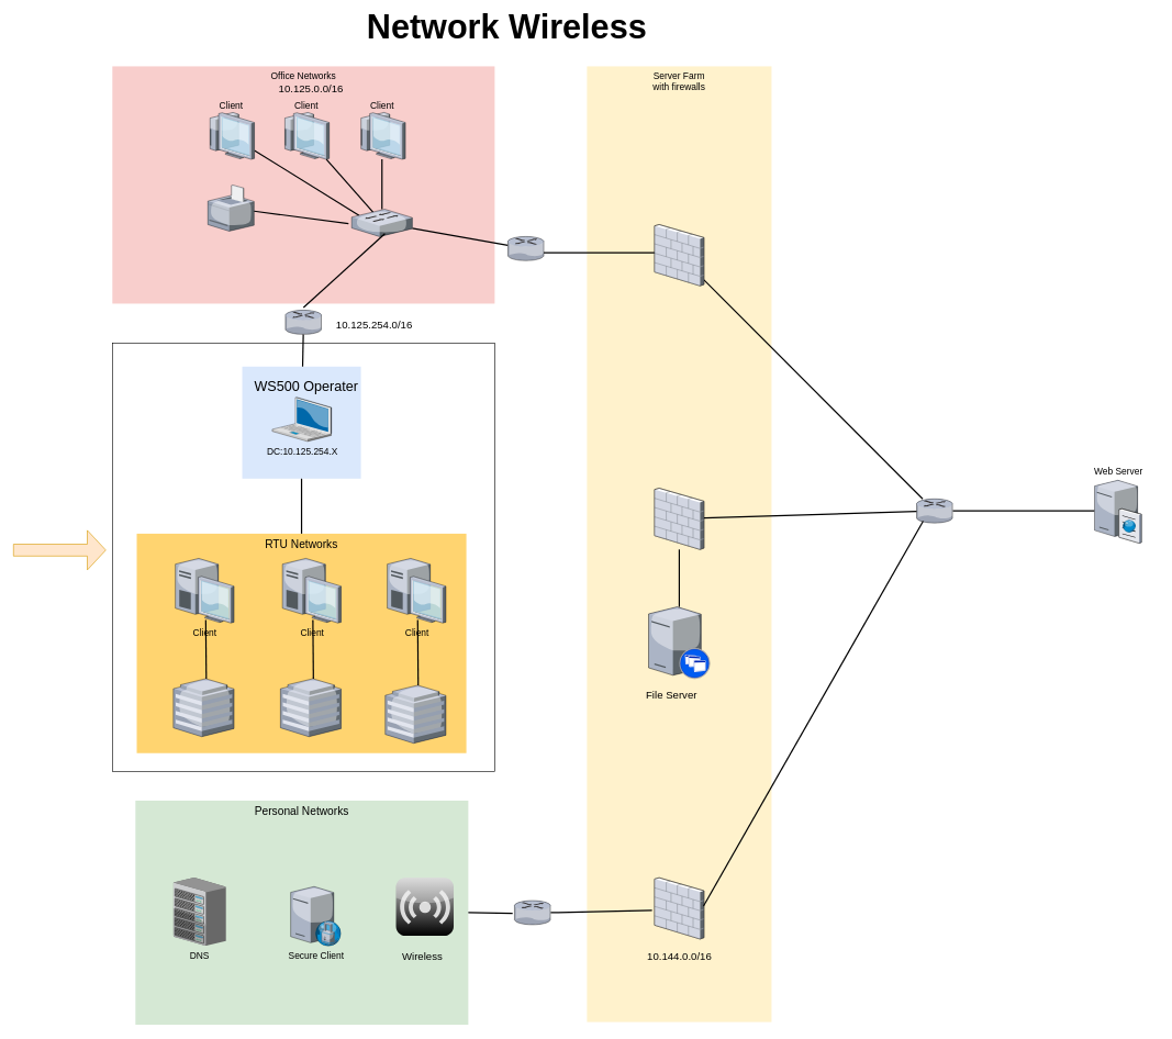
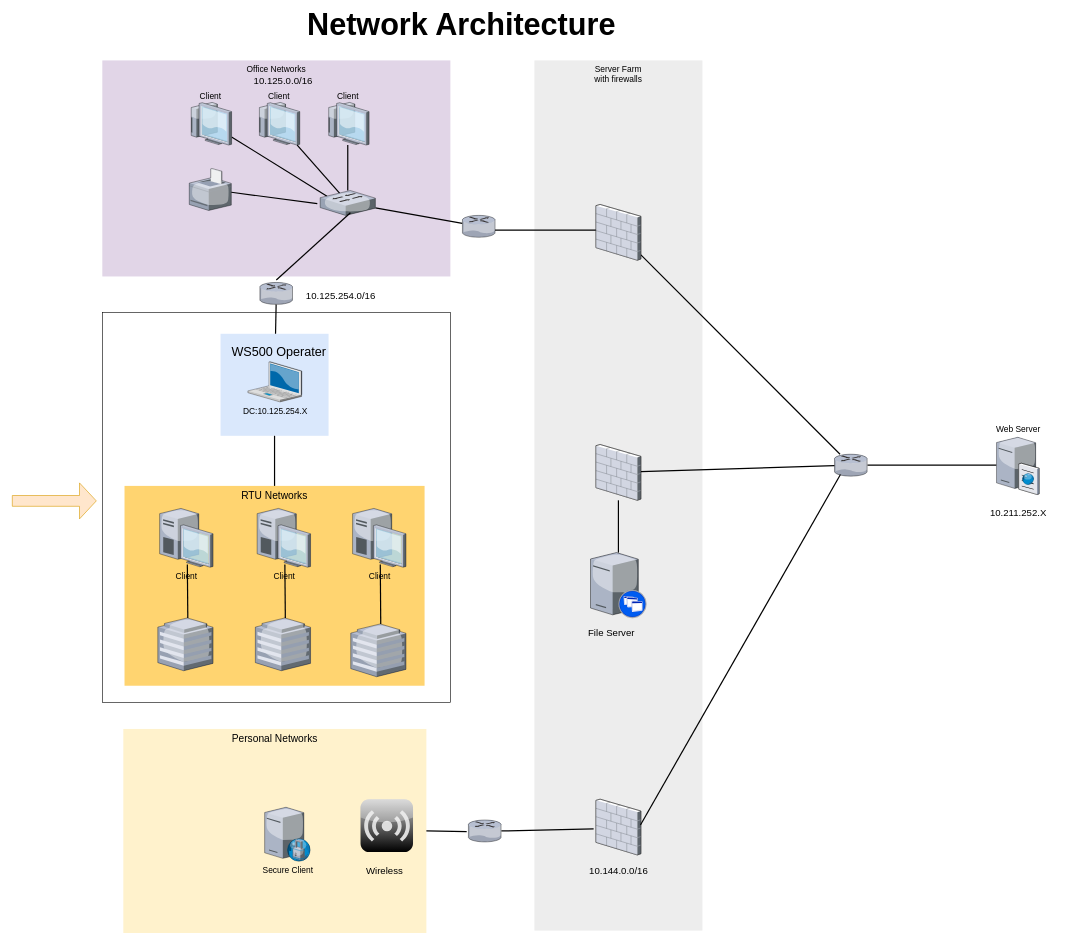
  <mxCell id="0" style=";html=1;" />
  <mxCell id="1" style=";html=1;" parent="0" />
  <mxCell id="2" value="" style="rounded=0;whiteSpace=wrap;html=1;" vertex="1" parent="1"><mxGeometry x="170" y="520" width="580" height="650" as="geometry" /></mxCell>
- <mxCell id="3" value="Office Networks" style="whiteSpace=wrap;html=1;fillColor=#f8cecc;fontSize=14;strokeColor=none;verticalAlign=top;" parent="1" vertex="1"><mxGeometry x="170" y="100" width="580" height="360" as="geometry" /></mxCell>
- <mxCell id="4" value="&lt;font style=&quot;font-size: 17px;&quot;&gt;Personal Networks&lt;/font&gt;" style="whiteSpace=wrap;html=1;fillColor=#d5e8d4;fontSize=14;strokeColor=none;verticalAlign=top;" parent="1" vertex="1"><mxGeometry x="205" y="1214" width="505" height="340" as="geometry" /></mxCell>
- <mxCell id="5" value="Server Farm&lt;div&gt;with firewalls&lt;/div&gt;" style="whiteSpace=wrap;html=1;fillColor=#fff2cc;fontSize=14;strokeColor=none;verticalAlign=top;" parent="1" vertex="1"><mxGeometry x="890" y="100" width="280" height="1450" as="geometry" /></mxCell>
+ <mxCell id="3" value="Office Networks" style="whiteSpace=wrap;html=1;fillColor=#e1d5e7;fontSize=14;strokeColor=none;verticalAlign=top;" parent="1" vertex="1"><mxGeometry x="170" y="100" width="580" height="360" as="geometry" /></mxCell>
+ <mxCell id="4" value="&lt;font style=&quot;font-size: 17px;&quot;&gt;Personal Networks&lt;/font&gt;" style="whiteSpace=wrap;html=1;fillColor=#fff2cc;fontSize=14;strokeColor=none;verticalAlign=top;" parent="1" vertex="1"><mxGeometry x="205" y="1214" width="505" height="340" as="geometry" /></mxCell>
+ <mxCell id="5" value="Server Farm&lt;div&gt;with firewalls&lt;/div&gt;" style="whiteSpace=wrap;html=1;fillColor=#EDEDED;fontSize=14;strokeColor=none;verticalAlign=top;" parent="1" vertex="1"><mxGeometry x="890" y="100" width="280" height="1450" as="geometry" /></mxCell>
  <mxCell id="6" value="" style="whiteSpace=wrap;html=1;fillColor=#dae8fc;fontSize=14;strokeColor=none;verticalAlign=top;" parent="1" vertex="1"><mxGeometry x="367" y="555.5" width="180" height="170" as="geometry" /></mxCell>
  <mxCell id="7" value="&lt;font style=&quot;font-size: 17px;&quot;&gt;RTU Networks&lt;/font&gt;" style="whiteSpace=wrap;html=1;fillColor=#FFD470;gradientColor=none;fontSize=14;strokeColor=none;verticalAlign=top;" parent="1" vertex="1"><mxGeometry x="207" y="809" width="500" height="333" as="geometry" /></mxCell>
  <mxCell id="8" value="DC:10.125.254.X" style="verticalLabelPosition=bottom;aspect=fixed;html=1;verticalAlign=top;strokeColor=none;shape=mxgraph.citrix.laptop_2;fillColor=#66B2FF;gradientColor=#0066CC;fontSize=14;" parent="1" vertex="1"><mxGeometry x="412.53" y="602" width="89.94" height="67.07" as="geometry" /></mxCell>
  <mxCell id="9" value="Client" style="verticalLabelPosition=bottom;aspect=fixed;html=1;verticalAlign=top;strokeColor=none;shape=mxgraph.citrix.desktop;fillColor=#66B2FF;gradientColor=#0066CC;fontSize=14;" parent="1" vertex="1"><mxGeometry x="265.5" y="846.5" width="89" height="98" as="geometry" /></mxCell>
  <mxCell id="10" style="edgeStyle=none;rounded=0;html=1;startSize=10;endSize=10;jettySize=auto;orthogonalLoop=1;fontSize=14;endArrow=none;endFill=0;strokeWidth=2;" parent="1" source="11" target="21" edge="1"><mxGeometry relative="1" as="geometry"><mxPoint x="1027" y="896" as="targetPoint" /></mxGeometry></mxCell>
  <mxCell id="11" value="" style="verticalLabelPosition=bottom;aspect=fixed;html=1;verticalAlign=top;strokeColor=none;shape=mxgraph.citrix.xenapp_server;fillColor=#66B2FF;gradientColor=#0066CC;fontSize=14;" parent="1" vertex="1"><mxGeometry x="983.5" y="920.09" width="93" height="108.91" as="geometry" /></mxCell>
  <mxCell id="12" style="edgeStyle=none;rounded=0;html=1;startSize=10;endSize=10;jettySize=auto;orthogonalLoop=1;fontSize=14;endArrow=none;endFill=0;strokeWidth=2;exitX=0.989;exitY=0.672;exitDx=0;exitDy=0;exitPerimeter=0;entryX=0.159;entryY=0.46;entryDx=0;entryDy=0;entryPerimeter=0;" parent="1" source="33" target="19" edge="1"><mxGeometry relative="1" as="geometry"><mxPoint x="994.868" y="392.065" as="sourcePoint" /></mxGeometry></mxCell>
  <mxCell id="13" style="edgeStyle=none;rounded=0;html=1;startSize=10;endSize=10;jettySize=auto;orthogonalLoop=1;fontSize=14;endArrow=none;endFill=0;strokeWidth=2;" parent="1" source="15" target="16" edge="1"><mxGeometry relative="1" as="geometry" /></mxCell>
  <mxCell id="14" style="edgeStyle=none;rounded=0;html=1;startSize=10;endSize=10;jettySize=auto;orthogonalLoop=1;fontSize=14;endArrow=none;endFill=0;strokeWidth=2;" parent="1" source="33" target="26" edge="1"><mxGeometry relative="1" as="geometry" /></mxCell>
  <mxCell id="15" value="" style="verticalLabelPosition=bottom;aspect=fixed;html=1;verticalAlign=top;strokeColor=none;shape=mxgraph.citrix.router;fillColor=#66B2FF;gradientColor=#0066CC;fontSize=14;" parent="1" vertex="1"><mxGeometry x="1390" y="756.25" width="55" height="36.5" as="geometry" /></mxCell>
  <mxCell id="16" value="Web Server" style="verticalLabelPosition=top;aspect=fixed;html=1;verticalAlign=bottom;strokeColor=none;shape=mxgraph.citrix.cache_server;fillColor=#66B2FF;gradientColor=#0066CC;fontSize=14;labelPosition=center;align=center;" parent="1" vertex="1"><mxGeometry x="1660" y="725.75" width="71" height="97.5" as="geometry" /></mxCell>
- <mxCell id="17" value="DNS" style="verticalLabelPosition=bottom;aspect=fixed;html=1;verticalAlign=top;strokeColor=none;shape=mxgraph.citrix.chassis;fillColor=#66B2FF;gradientColor=#0066CC;fontSize=14;" parent="1" vertex="1"><mxGeometry x="262.5" y="1331" width="79.79" height="103" as="geometry" /></mxCell>
  <mxCell id="18" style="edgeStyle=none;rounded=0;html=1;startSize=10;endSize=10;jettySize=auto;orthogonalLoop=1;fontSize=14;endArrow=none;endFill=0;strokeWidth=2;" parent="1" source="19" target="15" edge="1"><mxGeometry relative="1" as="geometry" /></mxCell>
  <mxCell id="19" value="" style="verticalLabelPosition=bottom;aspect=fixed;html=1;verticalAlign=top;strokeColor=none;shape=mxgraph.citrix.firewall;fillColor=#66B2FF;gradientColor=#0066CC;fontSize=14;" parent="1" vertex="1"><mxGeometry x="992.5" y="340" width="75" height="93" as="geometry" /></mxCell>
  <mxCell id="20" style="edgeStyle=none;rounded=0;html=1;startSize=10;endSize=10;jettySize=auto;orthogonalLoop=1;fontSize=14;endArrow=none;endFill=0;strokeWidth=2;" parent="1" source="21" target="15" edge="1"><mxGeometry relative="1" as="geometry" /></mxCell>
  <mxCell id="21" value="" style="verticalLabelPosition=bottom;aspect=fixed;html=1;verticalAlign=top;strokeColor=none;shape=mxgraph.citrix.firewall;fillColor=#66B2FF;gradientColor=#0066CC;fontSize=14;" parent="1" vertex="1"><mxGeometry x="992.5" y="740" width="75" height="93" as="geometry" /></mxCell>
  <mxCell id="22" value="Secure Client" style="verticalLabelPosition=bottom;aspect=fixed;html=1;verticalAlign=top;strokeColor=none;shape=mxgraph.citrix.proxy_server;fillColor=#66B2FF;gradientColor=#0066CC;fontSize=14;" parent="1" vertex="1"><mxGeometry x="440.5" y="1344.5" width="76.5" height="90" as="geometry" /></mxCell>
  <mxCell id="23" style="edgeStyle=none;rounded=0;html=1;startSize=10;endSize=10;jettySize=auto;orthogonalLoop=1;fontSize=14;endArrow=none;endFill=0;strokeWidth=2;exitX=0.455;exitY=0.369;exitDx=0;exitDy=0;exitPerimeter=0;" parent="1" source="26" target="29" edge="1"><mxGeometry relative="1" as="geometry" /></mxCell>
  <mxCell id="24" style="edgeStyle=none;rounded=0;html=1;startSize=10;endSize=10;jettySize=auto;orthogonalLoop=1;fontSize=14;endArrow=none;endFill=0;strokeWidth=2;exitX=0.124;exitY=0.231;exitDx=0;exitDy=0;exitPerimeter=0;" parent="1" source="26" target="28" edge="1"><mxGeometry relative="1" as="geometry" /></mxCell>
  <mxCell id="25" style="edgeStyle=none;rounded=0;html=1;startSize=10;endSize=10;jettySize=auto;orthogonalLoop=1;fontSize=14;endArrow=none;endFill=0;strokeWidth=2;" parent="1" source="26" target="27" edge="1"><mxGeometry relative="1" as="geometry" /></mxCell>
  <mxCell id="26" value="" style="verticalLabelPosition=bottom;aspect=fixed;html=1;verticalAlign=top;strokeColor=none;shape=mxgraph.citrix.switch;fillColor=#66B2FF;gradientColor=#0066CC;fontSize=14;" parent="1" vertex="1"><mxGeometry x="533" y="316.75" width="92" height="41.5" as="geometry" /></mxCell>
  <mxCell id="27" value="Client" style="verticalLabelPosition=top;aspect=fixed;html=1;verticalAlign=bottom;strokeColor=none;shape=mxgraph.citrix.thin_client;fillColor=#66B2FF;gradientColor=#0066CC;fontSize=14;labelPosition=center;align=center;" parent="1" vertex="1"><mxGeometry x="543.5" y="170" width="71" height="71" as="geometry" /></mxCell>
  <mxCell id="28" value="Client" style="verticalLabelPosition=top;aspect=fixed;html=1;verticalAlign=bottom;strokeColor=none;shape=mxgraph.citrix.thin_client;fillColor=#66B2FF;gradientColor=#0066CC;fontSize=14;labelPosition=center;align=center;" parent="1" vertex="1"><mxGeometry x="314.4" y="170" width="71" height="71" as="geometry" /></mxCell>
  <mxCell id="29" value="Client" style="verticalLabelPosition=top;aspect=fixed;html=1;verticalAlign=bottom;strokeColor=none;shape=mxgraph.citrix.thin_client;fillColor=#66B2FF;gradientColor=#0066CC;fontSize=14;labelPosition=center;align=center;" parent="1" vertex="1"><mxGeometry x="428" y="170" width="71" height="71" as="geometry" /></mxCell>
- <mxCell id="30" value="&lt;font style=&quot;font-size: 51px;&quot;&gt;&amp;nbsp;Network Wireless&lt;/font&gt;" style="text;strokeColor=none;fillColor=none;html=1;fontSize=24;fontStyle=1;verticalAlign=middle;align=center;" parent="1" vertex="1"><mxGeometry x="330" y="20" width="861" height="40" as="geometry" /></mxCell>
+ <mxCell id="30" value="&lt;font style=&quot;font-size: 51px;&quot;&gt;&amp;nbsp;Network Architecture&lt;/font&gt;" style="text;strokeColor=none;fillColor=none;html=1;fontSize=24;fontStyle=1;verticalAlign=middle;align=center;" parent="1" vertex="1"><mxGeometry x="330" y="20" width="861" height="40" as="geometry" /></mxCell>
+ <mxCell id="31" value="&lt;font style=&quot;font-size: 16px;&quot;&gt;10.211.252.X&lt;/font&gt;" style="text;html=1;align=center;verticalAlign=middle;resizable=0;points=[];autosize=1;strokeColor=none;fillColor=none;" vertex="1" parent="1"><mxGeometry x="1635.5" y="839" width="120" height="30" as="geometry" /></mxCell>
  <mxCell id="32" style="edgeStyle=none;rounded=0;html=1;startSize=10;endSize=10;jettySize=auto;orthogonalLoop=1;fontSize=14;endArrow=none;endFill=0;strokeWidth=2;" edge="1" parent="1" source="36" target="6"><mxGeometry relative="1" as="geometry"><mxPoint x="457" y="690.5" as="sourcePoint" /><mxPoint x="627" y="689.5" as="targetPoint" /></mxGeometry></mxCell>
  <mxCell id="33" value="" style="verticalLabelPosition=bottom;aspect=fixed;html=1;verticalAlign=top;strokeColor=none;shape=mxgraph.citrix.router;fillColor=#66B2FF;gradientColor=#0066CC;fontSize=14;" vertex="1" parent="1"><mxGeometry x="770" y="358.25" width="55" height="36.5" as="geometry" /></mxCell>
  <mxCell id="34" value="" style="verticalLabelPosition=bottom;aspect=fixed;html=1;verticalAlign=top;strokeColor=none;shape=mxgraph.citrix.hq_enterprise;fillColor=#66B2FF;gradientColor=#0066CC;fontSize=14;" vertex="1" parent="1"><mxGeometry x="262.5" y="1029" width="92" height="88" as="geometry" /></mxCell>
  <mxCell id="35" style="edgeStyle=none;rounded=0;html=1;startSize=10;endSize=10;jettySize=auto;orthogonalLoop=1;fontSize=14;endArrow=none;endFill=0;strokeWidth=2;entryX=0.543;entryY=0.003;entryDx=0;entryDy=0;entryPerimeter=0;exitX=0.519;exitY=0.953;exitDx=0;exitDy=0;exitPerimeter=0;" edge="1" parent="1" source="9" target="34"><mxGeometry relative="1" as="geometry"><mxPoint x="757" y="726.5" as="sourcePoint" /><mxPoint x="1049" y="236.5" as="targetPoint" /></mxGeometry></mxCell>
  <mxCell id="36" value="" style="verticalLabelPosition=bottom;aspect=fixed;html=1;verticalAlign=top;strokeColor=none;shape=mxgraph.citrix.router;fillColor=#66B2FF;gradientColor=#0066CC;fontSize=14;" vertex="1" parent="1"><mxGeometry x="432.5" y="470" width="55" height="36.5" as="geometry" /></mxCell>
  <mxCell id="37" value="" style="verticalLabelPosition=bottom;aspect=fixed;html=1;verticalAlign=top;strokeColor=none;shape=mxgraph.citrix.firewall;fillColor=#66B2FF;gradientColor=#0066CC;fontSize=14;" vertex="1" parent="1"><mxGeometry x="992.5" y="1331" width="75" height="93" as="geometry" /></mxCell>
  <mxCell id="38" value="Client" style="verticalLabelPosition=bottom;aspect=fixed;html=1;verticalAlign=top;strokeColor=none;shape=mxgraph.citrix.desktop;fillColor=#66B2FF;gradientColor=#0066CC;fontSize=14;" vertex="1" parent="1"><mxGeometry x="428" y="846.5" width="89" height="98" as="geometry" /></mxCell>
  <mxCell id="39" value="" style="verticalLabelPosition=bottom;aspect=fixed;html=1;verticalAlign=top;strokeColor=none;shape=mxgraph.citrix.hq_enterprise;fillColor=#66B2FF;gradientColor=#0066CC;fontSize=14;" vertex="1" parent="1"><mxGeometry x="425" y="1029" width="92" height="88" as="geometry" /></mxCell>
  <mxCell id="40" style="edgeStyle=none;rounded=0;html=1;startSize=10;endSize=10;jettySize=auto;orthogonalLoop=1;fontSize=14;endArrow=none;endFill=0;strokeWidth=2;entryX=0.543;entryY=0.003;entryDx=0;entryDy=0;entryPerimeter=0;exitX=0.519;exitY=0.953;exitDx=0;exitDy=0;exitPerimeter=0;" edge="1" parent="1" source="38" target="39"><mxGeometry relative="1" as="geometry"><mxPoint x="767" y="736.5" as="sourcePoint" /><mxPoint x="1059" y="246.5" as="targetPoint" /></mxGeometry></mxCell>
  <mxCell id="41" value="Client" style="verticalLabelPosition=bottom;aspect=fixed;html=1;verticalAlign=top;strokeColor=none;shape=mxgraph.citrix.desktop;fillColor=#66B2FF;gradientColor=#0066CC;fontSize=14;" vertex="1" parent="1"><mxGeometry x="587" y="846.5" width="89" height="98" as="geometry" /></mxCell>
  <mxCell id="42" value="" style="verticalLabelPosition=bottom;aspect=fixed;html=1;verticalAlign=top;strokeColor=none;shape=mxgraph.citrix.hq_enterprise;fillColor=#66B2FF;gradientColor=#0066CC;fontSize=14;" vertex="1" parent="1"><mxGeometry x="584" y="1039" width="92" height="88" as="geometry" /></mxCell>
  <mxCell id="43" style="edgeStyle=none;rounded=0;html=1;startSize=10;endSize=10;jettySize=auto;orthogonalLoop=1;fontSize=14;endArrow=none;endFill=0;strokeWidth=2;entryX=0.543;entryY=0.003;entryDx=0;entryDy=0;entryPerimeter=0;exitX=0.519;exitY=0.953;exitDx=0;exitDy=0;exitPerimeter=0;" edge="1" parent="1" source="41" target="42"><mxGeometry relative="1" as="geometry"><mxPoint x="777" y="746.5" as="sourcePoint" /><mxPoint x="1069" y="256.5" as="targetPoint" /></mxGeometry></mxCell>
  <mxCell id="44" style="edgeStyle=none;rounded=0;html=1;startSize=10;endSize=10;jettySize=auto;orthogonalLoop=1;fontSize=14;endArrow=none;endFill=0;strokeWidth=2;exitX=0.5;exitY=1;exitDx=0;exitDy=0;entryX=0.5;entryY=0;entryDx=0;entryDy=0;" edge="1" parent="1" source="6" target="7"><mxGeometry relative="1" as="geometry"><mxPoint x="464" y="587" as="sourcePoint" /><mxPoint x="464" y="609" as="targetPoint" /></mxGeometry></mxCell>
  <mxCell id="45" style="edgeStyle=none;rounded=0;html=1;startSize=10;endSize=10;jettySize=auto;orthogonalLoop=1;fontSize=14;endArrow=none;endFill=0;strokeWidth=2;exitX=0.499;exitY=-0.111;exitDx=0;exitDy=0;exitPerimeter=0;entryX=0.548;entryY=0.896;entryDx=0;entryDy=0;entryPerimeter=0;" edge="1" parent="1" source="36" target="26"><mxGeometry relative="1" as="geometry"><mxPoint x="470" y="587" as="sourcePoint" /><mxPoint x="450" y="510" as="targetPoint" /></mxGeometry></mxCell>
  <mxCell id="46" style="edgeStyle=orthogonalEdgeStyle;rounded=0;orthogonalLoop=1;jettySize=auto;html=1;exitX=0.5;exitY=1;exitDx=0;exitDy=0;" edge="1" parent="1" source="5" target="5"><mxGeometry relative="1" as="geometry" /></mxCell>
  <mxCell id="47" style="edgeStyle=none;rounded=0;html=1;startSize=10;endSize=10;jettySize=auto;orthogonalLoop=1;fontSize=14;endArrow=none;endFill=0;strokeWidth=2;exitX=0.99;exitY=0.462;exitDx=0;exitDy=0;exitPerimeter=0;" edge="1" parent="1" source="37"><mxGeometry relative="1" as="geometry"><mxPoint x="1145" y="448" as="sourcePoint" /><mxPoint x="1400" y="790" as="targetPoint" /></mxGeometry></mxCell>
  <mxCell id="48" value="&lt;span style=&quot;font-size: 16px;&quot;&gt;10.125.0.0/16&lt;/span&gt;" style="text;html=1;align=center;verticalAlign=middle;resizable=0;points=[];autosize=1;strokeColor=none;fillColor=none;" vertex="1" parent="1"><mxGeometry x="411" y="118" width="120" height="30" as="geometry" /></mxCell>
  <mxCell id="49" style="edgeStyle=none;rounded=0;html=1;startSize=10;endSize=10;jettySize=auto;orthogonalLoop=1;fontSize=14;endArrow=none;endFill=0;strokeWidth=2;exitX=1;exitY=0.5;exitDx=0;exitDy=0;entryX=-0.051;entryY=0.534;entryDx=0;entryDy=0;entryPerimeter=0;" edge="1" parent="1" source="52" target="37"><mxGeometry relative="1" as="geometry"><mxPoint x="1134" y="786" as="sourcePoint" /><mxPoint x="1400" y="785" as="targetPoint" /></mxGeometry></mxCell>
  <mxCell id="50" value="&lt;font style=&quot;font-size: 16px;&quot;&gt;10.144.0.0/16&lt;/font&gt;" style="text;html=1;align=center;verticalAlign=middle;resizable=0;points=[];autosize=1;strokeColor=none;fillColor=none;" vertex="1" parent="1"><mxGeometry x="970" y="1434.5" width="120" height="30" as="geometry" /></mxCell>
  <mxCell id="51" value="" style="edgeStyle=none;rounded=0;html=1;startSize=10;endSize=10;jettySize=auto;orthogonalLoop=1;fontSize=14;endArrow=none;endFill=0;strokeWidth=2;exitX=1;exitY=0.5;exitDx=0;exitDy=0;entryX=-0.051;entryY=0.534;entryDx=0;entryDy=0;entryPerimeter=0;" edge="1" parent="1" source="4" target="52"><mxGeometry relative="1" as="geometry"><mxPoint x="710" y="1384" as="sourcePoint" /><mxPoint x="989" y="1381" as="targetPoint" /></mxGeometry></mxCell>
  <mxCell id="52" value="" style="verticalLabelPosition=bottom;aspect=fixed;html=1;verticalAlign=top;strokeColor=none;shape=mxgraph.citrix.router;fillColor=#66B2FF;gradientColor=#0066CC;fontSize=14;" vertex="1" parent="1"><mxGeometry x="780" y="1365.75" width="55" height="36.5" as="geometry" /></mxCell>
  <mxCell id="53" value="&lt;font style=&quot;font-size: 16px;&quot;&gt;10.125.254.0/16&lt;/font&gt;" style="text;html=1;align=center;verticalAlign=middle;resizable=0;points=[];autosize=1;strokeColor=none;fillColor=none;strokeWidth=4;" vertex="1" parent="1"><mxGeometry x="496.5" y="476.5" width="140" height="30" as="geometry" /></mxCell>
  <mxCell id="54" value="" style="verticalLabelPosition=bottom;sketch=0;aspect=fixed;html=1;verticalAlign=top;strokeColor=none;align=center;outlineConnect=0;shape=mxgraph.citrix.printer;" vertex="1" parent="1"><mxGeometry x="314.9" y="280" width="70" height="70" as="geometry" /></mxCell>
  <mxCell id="55" style="edgeStyle=none;rounded=0;html=1;startSize=10;endSize=10;jettySize=auto;orthogonalLoop=1;fontSize=14;endArrow=none;endFill=0;strokeWidth=2;exitX=-0.052;exitY=0.529;exitDx=0;exitDy=0;exitPerimeter=0;" edge="1" parent="1" source="26" target="54"><mxGeometry relative="1" as="geometry"><mxPoint x="553" y="327" as="sourcePoint" /><mxPoint x="395" y="236" as="targetPoint" /></mxGeometry></mxCell>
  <mxCell id="56" value="" style="verticalLabelPosition=bottom;sketch=0;aspect=fixed;html=1;verticalAlign=top;strokeColor=none;align=center;outlineConnect=0;shape=mxgraph.citrix.role_repeater;fillColor=#CCCCCC;gradientColor=#000000;gradientDirection=south;" vertex="1" parent="1"><mxGeometry x="600" y="1331" width="88" height="88" as="geometry" /></mxCell>
  <mxCell id="57" value="&lt;font style=&quot;font-size: 16px;&quot;&gt;Wireless&lt;/font&gt;" style="text;html=1;align=center;verticalAlign=middle;resizable=0;points=[];autosize=1;strokeColor=none;fillColor=none;" vertex="1" parent="1"><mxGeometry x="600" y="1434.5" width="80" height="30" as="geometry" /></mxCell>
  <mxCell id="58" value="&lt;font style=&quot;font-size: 16px;&quot;&gt;File Server&lt;/font&gt;" style="text;html=1;align=center;verticalAlign=middle;resizable=0;points=[];autosize=1;strokeColor=none;fillColor=none;" vertex="1" parent="1"><mxGeometry x="967.5" y="1039" width="100" height="30" as="geometry" /></mxCell>
  <mxCell id="59" value="&lt;font style=&quot;font-size: 21px;&quot;&gt;WS500 Operater&lt;/font&gt;" style="text;html=1;align=center;verticalAlign=middle;resizable=0;points=[];autosize=1;strokeColor=none;fillColor=none;" vertex="1" parent="1"><mxGeometry x="373.5" y="565" width="180" height="40" as="geometry" /></mxCell>
  <mxCell id="60" value="" style="shape=singleArrow;whiteSpace=wrap;html=1;fillColor=#ffe6cc;strokeColor=#d79b00;" vertex="1" parent="1"><mxGeometry x="20" y="804" width="140" height="60" as="geometry" /></mxCell>
